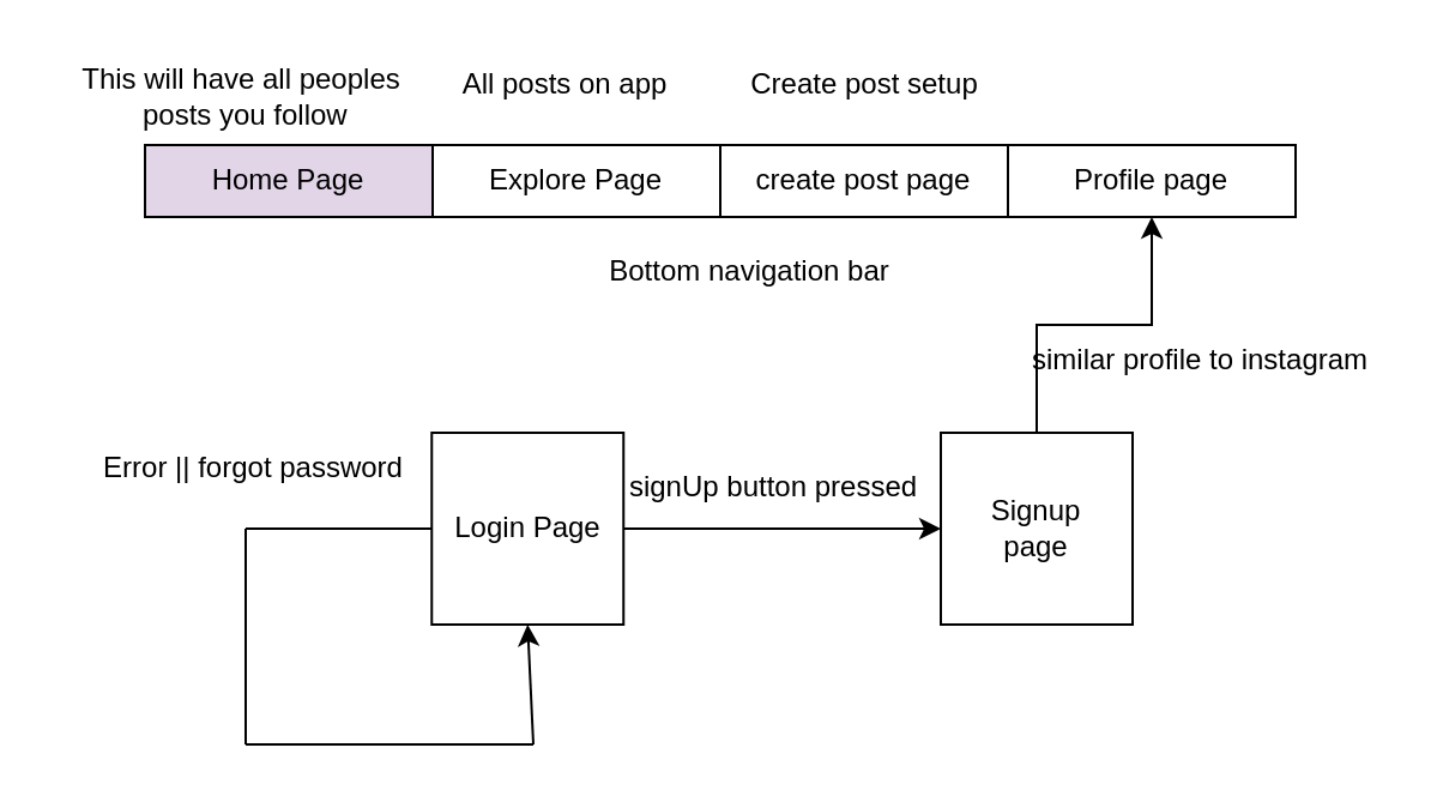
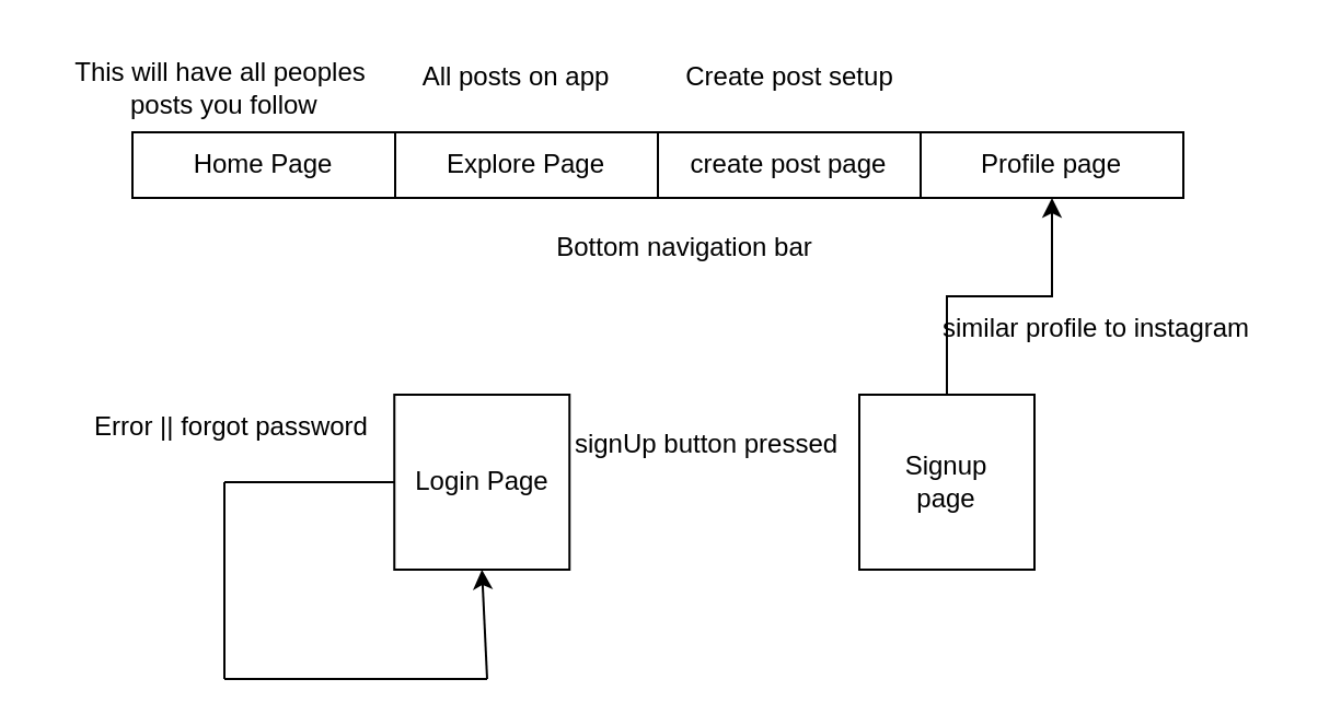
  <mxCell id="0" />
  <mxCell id="1" parent="0" />
- <mxCell id="2" value="" style="edgeStyle=orthogonalEdgeStyle;rounded=0;orthogonalLoop=1;jettySize=auto;html=1;" edge="1" parent="1" source="3" target="5"><mxGeometry relative="1" as="geometry" /></mxCell>
  <mxCell id="3" value="Login Page" style="whiteSpace=wrap;html=1;aspect=fixed;" vertex="1" parent="1"><mxGeometry x="179.63" y="180" width="80" height="80" as="geometry" /></mxCell>
  <mxCell id="4" style="edgeStyle=orthogonalEdgeStyle;rounded=0;orthogonalLoop=1;jettySize=auto;html=1;exitX=0.5;exitY=0;exitDx=0;exitDy=0;entryX=0.5;entryY=1;entryDx=0;entryDy=0;" edge="1" parent="1" source="5" target="15"><mxGeometry relative="1" as="geometry" /></mxCell>
  <mxCell id="5" value="Signup&lt;br&gt;page" style="whiteSpace=wrap;html=1;aspect=fixed;" vertex="1" parent="1"><mxGeometry x="392" y="180" width="80" height="80" as="geometry" /></mxCell>
  <mxCell id="6" value="" style="endArrow=none;html=1;rounded=0;entryX=0;entryY=0.5;entryDx=0;entryDy=0;" edge="1" parent="1" target="3"><mxGeometry width="50" height="50" relative="1" as="geometry"><mxPoint x="102" y="220" as="sourcePoint" /><mxPoint x="232" y="60" as="targetPoint" /></mxGeometry></mxCell>
  <mxCell id="7" value="" style="endArrow=none;html=1;rounded=0;" edge="1" parent="1"><mxGeometry width="50" height="50" relative="1" as="geometry"><mxPoint x="102" y="310" as="sourcePoint" /><mxPoint x="102" y="220" as="targetPoint" /></mxGeometry></mxCell>
  <mxCell id="8" value="" style="endArrow=none;html=1;rounded=0;" edge="1" parent="1"><mxGeometry width="50" height="50" relative="1" as="geometry"><mxPoint x="102" y="310" as="sourcePoint" /><mxPoint x="222" y="310" as="targetPoint" /></mxGeometry></mxCell>
  <mxCell id="9" value="" style="endArrow=classic;html=1;rounded=0;entryX=0.5;entryY=1;entryDx=0;entryDy=0;" edge="1" parent="1" target="3"><mxGeometry width="50" height="50" relative="1" as="geometry"><mxPoint x="222" y="310" as="sourcePoint" /><mxPoint x="312" y="280" as="targetPoint" /></mxGeometry></mxCell>
  <mxCell id="10" value="Error || forgot password" style="text;html=1;align=center;verticalAlign=middle;resizable=0;points=[];autosize=1;strokeColor=none;fillColor=none;" vertex="1" parent="1"><mxGeometry x="29.63" y="180" width="150" height="30" as="geometry" /></mxCell>
  <mxCell id="11" value="signUp button pressed" style="text;html=1;align=center;verticalAlign=middle;resizable=0;points=[];autosize=1;strokeColor=none;fillColor=none;" vertex="1" parent="1"><mxGeometry x="252" y="188" width="140" height="30" as="geometry" /></mxCell>
- <mxCell id="12" value="Home Page" style="rounded=0;whiteSpace=wrap;html=1;fillColor=#e1d5e7;" vertex="1" parent="1"><mxGeometry x="60" y="60" width="120" height="30" as="geometry" /></mxCell>
+ <mxCell id="12" value="Home Page" style="rounded=0;whiteSpace=wrap;html=1;" vertex="1" parent="1"><mxGeometry x="60" y="60" width="120" height="30" as="geometry" /></mxCell>
  <mxCell id="13" value="Explore Page" style="rounded=0;whiteSpace=wrap;html=1;" vertex="1" parent="1"><mxGeometry x="180" y="60" width="120" height="30" as="geometry" /></mxCell>
  <mxCell id="14" value="create post page" style="rounded=0;whiteSpace=wrap;html=1;" vertex="1" parent="1"><mxGeometry x="300" y="60" width="120" height="30" as="geometry" /></mxCell>
  <mxCell id="15" value="Profile page" style="rounded=0;whiteSpace=wrap;html=1;" vertex="1" parent="1"><mxGeometry x="420" y="60" width="120" height="30" as="geometry" /></mxCell>
  <mxCell id="16" value="Bottom navigation bar" style="text;html=1;align=center;verticalAlign=middle;resizable=0;points=[];autosize=1;strokeColor=none;fillColor=none;" vertex="1" parent="1"><mxGeometry x="242" y="98" width="140" height="30" as="geometry" /></mxCell>
  <mxCell id="17" value="This will have all peoples&lt;br&gt;&amp;nbsp;posts you follow" style="text;html=1;align=center;verticalAlign=middle;resizable=0;points=[];autosize=1;strokeColor=none;fillColor=none;" vertex="1" parent="1"><mxGeometry x="20" y="20" width="160" height="40" as="geometry" /></mxCell>
  <mxCell id="18" value="All posts on app" style="text;html=1;align=center;verticalAlign=middle;resizable=0;points=[];autosize=1;strokeColor=none;fillColor=none;" vertex="1" parent="1"><mxGeometry x="180" y="20" width="110" height="30" as="geometry" /></mxCell>
  <mxCell id="19" value="Create post setup" style="text;html=1;align=center;verticalAlign=middle;resizable=0;points=[];autosize=1;strokeColor=none;fillColor=none;" vertex="1" parent="1"><mxGeometry x="300" y="20" width="120" height="30" as="geometry" /></mxCell>
  <mxCell id="20" value="similar profile to instagram" style="text;html=1;align=center;verticalAlign=middle;resizable=0;points=[];autosize=1;strokeColor=none;fillColor=none;" vertex="1" parent="1"><mxGeometry x="420" y="135" width="160" height="30" as="geometry" /></mxCell>
